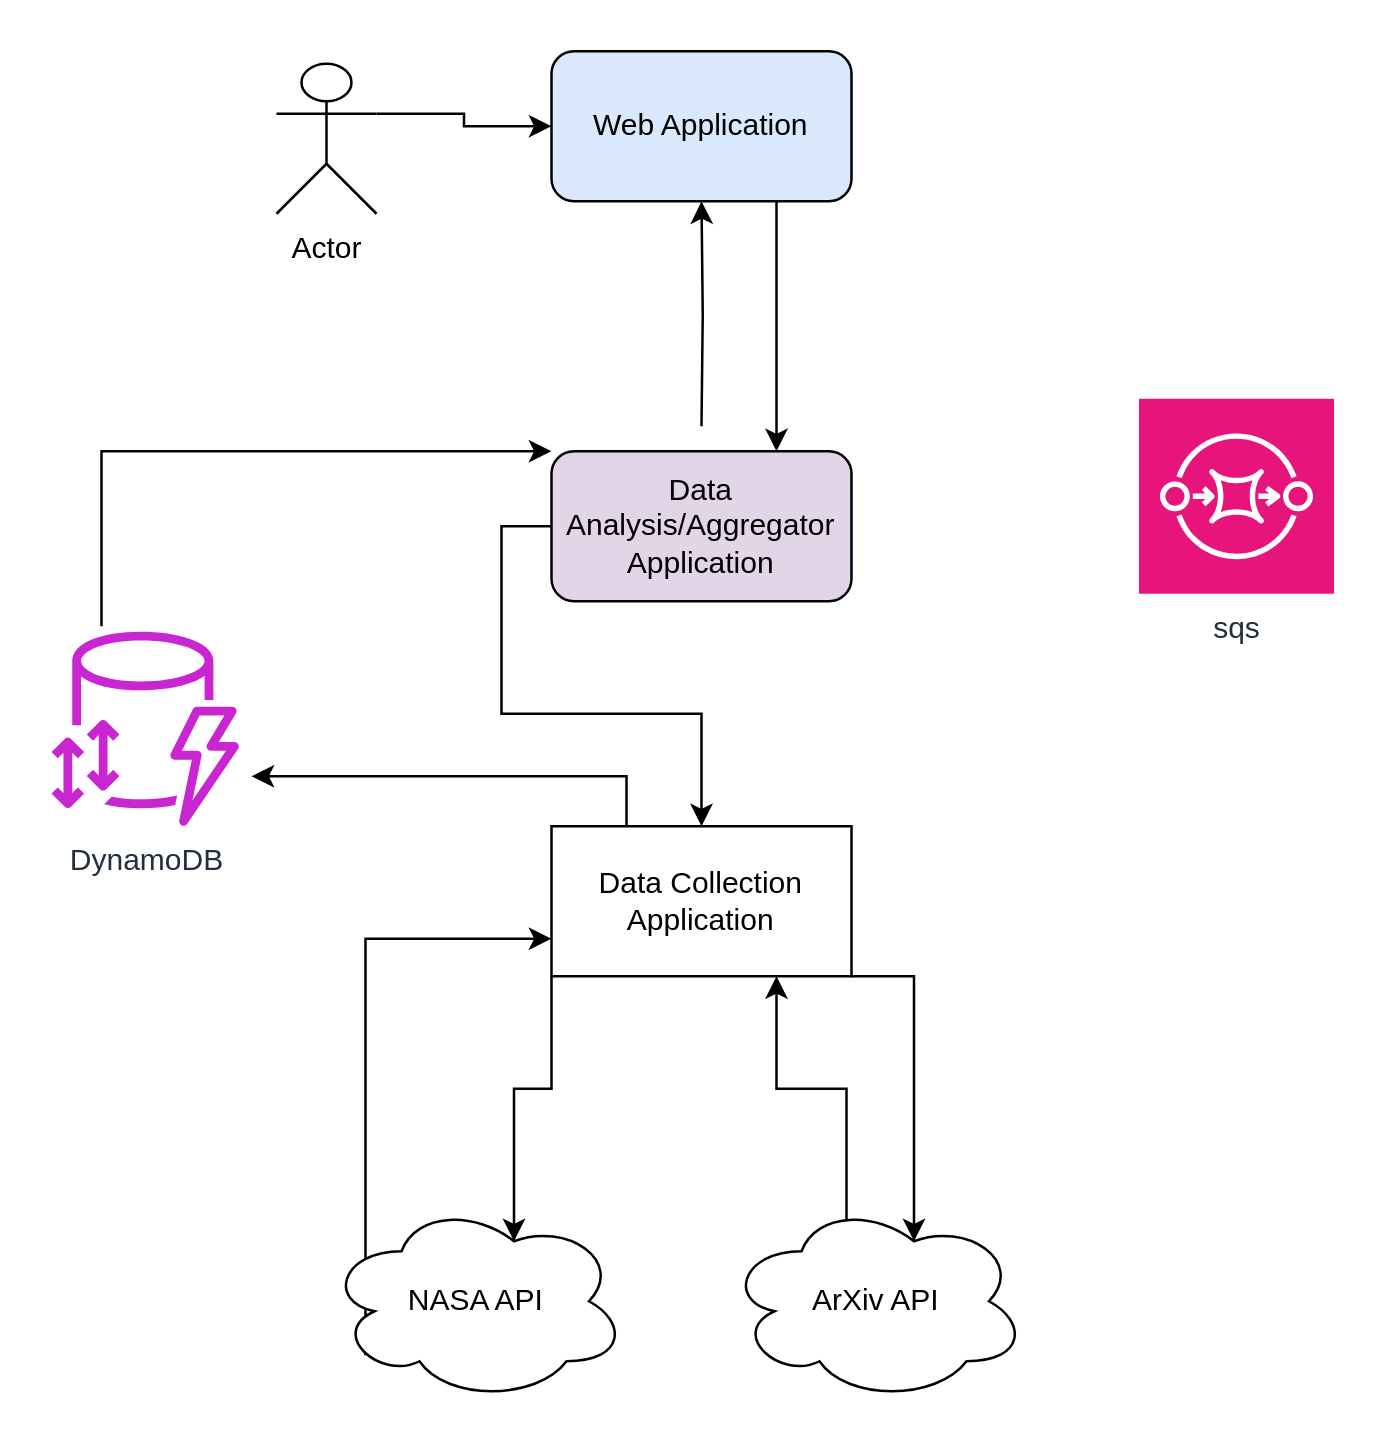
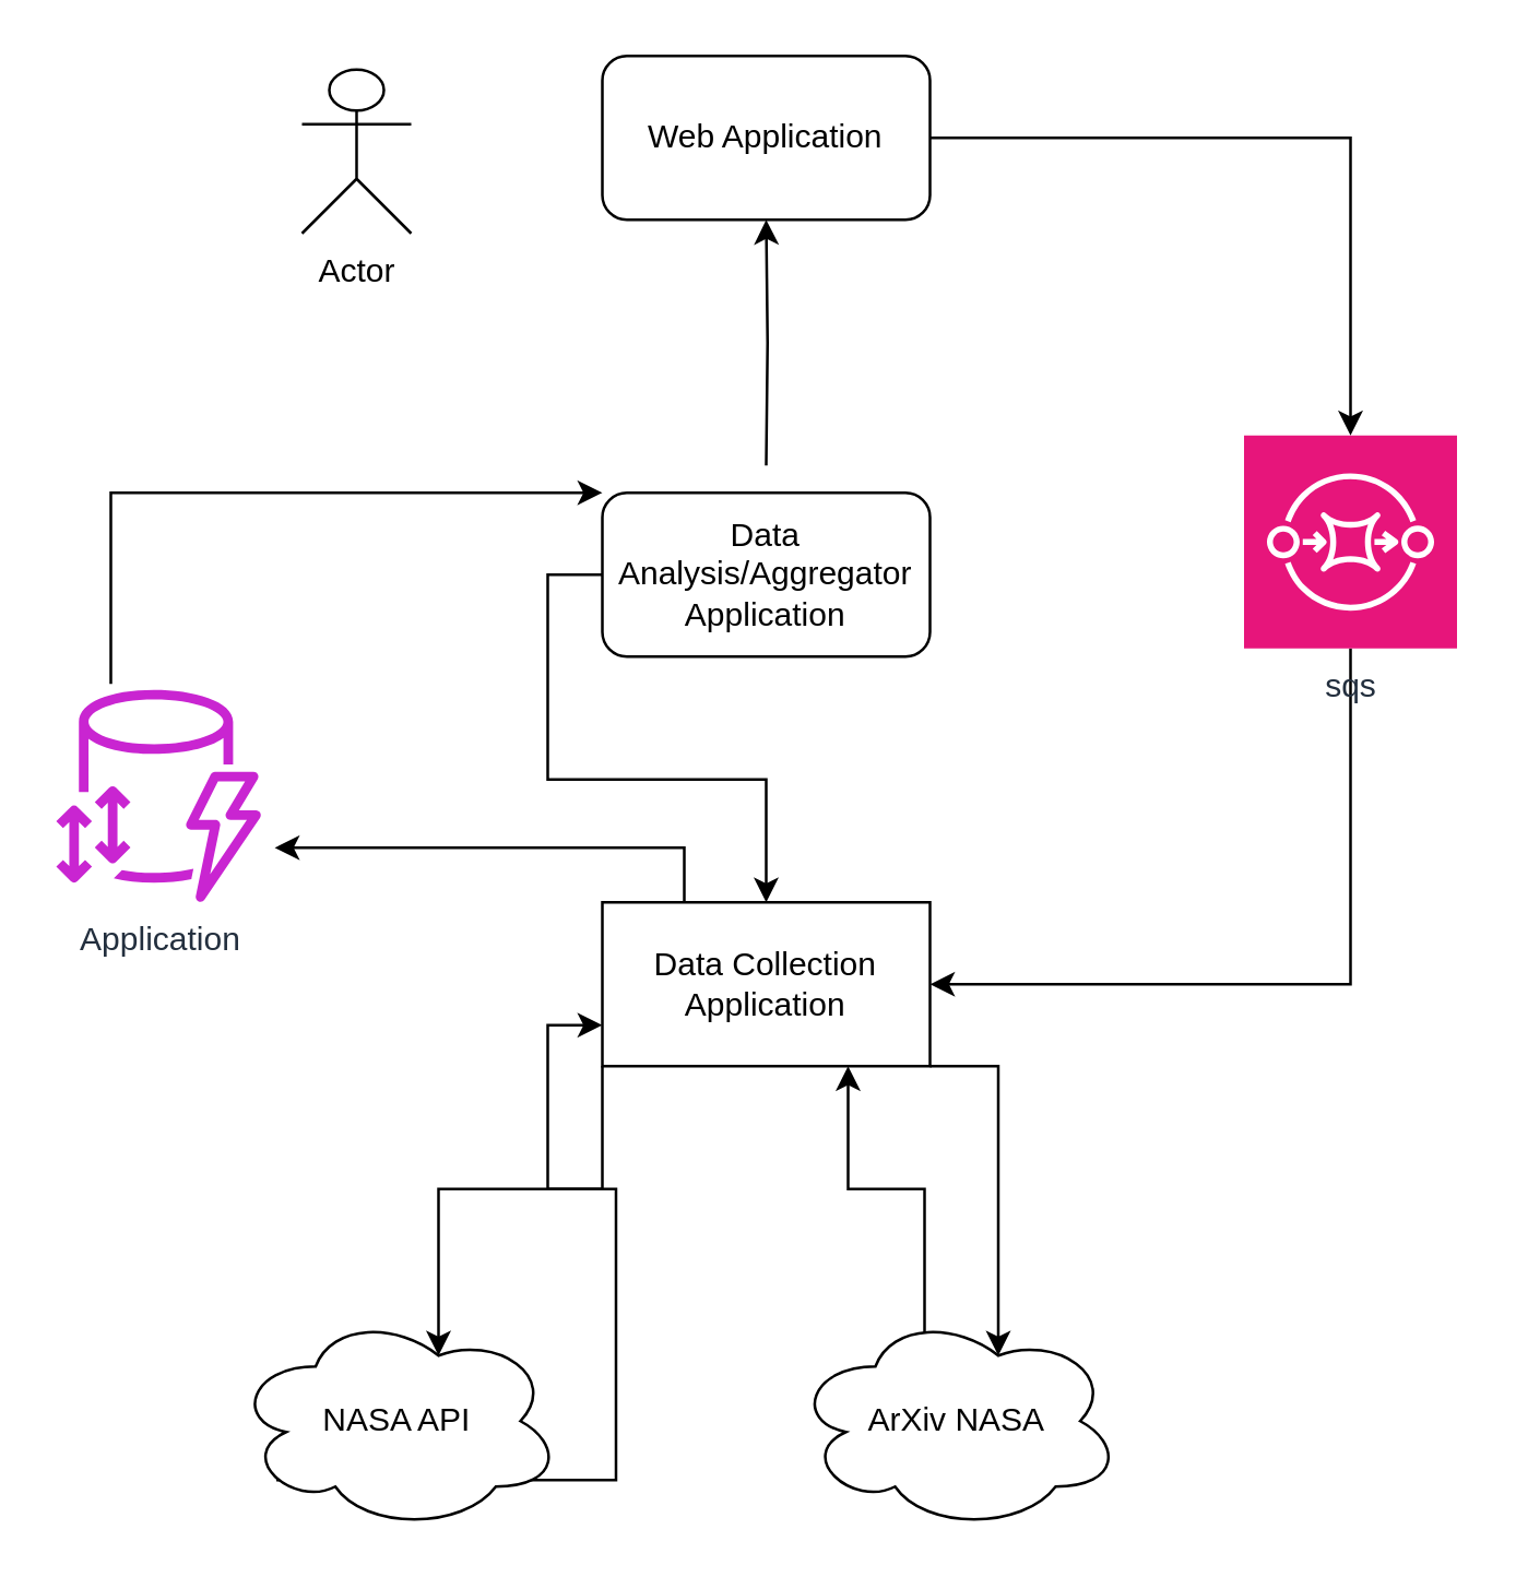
  <mxCell id="0" />
  <mxCell id="1" parent="0" />
  <mxCell id="2" style="edgeStyle=orthogonalEdgeStyle;rounded=0;orthogonalLoop=1;jettySize=auto;html=1;exitX=0.13;exitY=0.77;exitDx=0;exitDy=0;exitPerimeter=0;entryX=0;entryY=0.75;entryDx=0;entryDy=0;" edge="1" parent="1" source="3" target="9"><mxGeometry relative="1" as="geometry" /></mxCell>
- <mxCell id="3" value="NASA API" style="ellipse;shape=cloud;whiteSpace=wrap;html=1;" vertex="1" parent="1"><mxGeometry x="130" y="480" width="120" height="80" as="geometry" /></mxCell>
+ <mxCell id="3" value="NASA API" style="ellipse;shape=cloud;whiteSpace=wrap;html=1;" vertex="1" parent="1"><mxGeometry x="85" y="480" width="120" height="80" as="geometry" /></mxCell>
  <mxCell id="4" style="edgeStyle=orthogonalEdgeStyle;rounded=0;orthogonalLoop=1;jettySize=auto;html=1;entryX=0.75;entryY=1;entryDx=0;entryDy=0;exitX=0.4;exitY=0.1;exitDx=0;exitDy=0;exitPerimeter=0;" edge="1" parent="1" source="5" target="9"><mxGeometry relative="1" as="geometry" /></mxCell>
- <mxCell id="5" value="ArXiv API" style="ellipse;shape=cloud;whiteSpace=wrap;html=1;" vertex="1" parent="1"><mxGeometry x="290" y="480" width="120" height="80" as="geometry" /></mxCell>
- <mxCell id="6" style="edgeStyle=orthogonalEdgeStyle;rounded=0;orthogonalLoop=1;jettySize=auto;html=1;entryX=0.75;entryY=0;entryDx=0;entryDy=0;exitX=0.75;exitY=1;exitDx=0;exitDy=0;" edge="1" parent="1" source="7" target="12"><mxGeometry relative="1" as="geometry"><mxPoint x="250" y="80" as="sourcePoint" /></mxGeometry></mxCell>
- <mxCell id="7" value="Web Application" style="rounded=1;whiteSpace=wrap;html=1;fillColor=#dae8fc;" vertex="1" parent="1"><mxGeometry x="220" y="20" width="120" height="60" as="geometry" /></mxCell>
+ <mxCell id="5" value="ArXiv NASA" style="ellipse;shape=cloud;whiteSpace=wrap;html=1;" vertex="1" parent="1"><mxGeometry x="290" y="480" width="120" height="80" as="geometry" /></mxCell>
+ <mxCell id="7" value="Web Application" style="rounded=1;whiteSpace=wrap;html=1;" vertex="1" parent="1"><mxGeometry x="220" y="20" width="120" height="60" as="geometry" /></mxCell>
  <mxCell id="8" style="edgeStyle=orthogonalEdgeStyle;rounded=0;orthogonalLoop=1;jettySize=auto;html=1;exitX=1;exitY=1;exitDx=0;exitDy=0;entryX=0.625;entryY=0.2;entryDx=0;entryDy=0;entryPerimeter=0;" edge="1" parent="1" source="9" target="5"><mxGeometry relative="1" as="geometry"><Array as="points"><mxPoint x="365" y="390" /></Array></mxGeometry></mxCell>
  <mxCell id="9" value="Data Collection Application" style="whiteSpace=wrap;html=1;rounded=0;" vertex="1" parent="1"><mxGeometry x="220" y="330" width="120" height="60" as="geometry" /></mxCell>
  <mxCell id="10" style="edgeStyle=orthogonalEdgeStyle;rounded=0;orthogonalLoop=1;jettySize=auto;html=1;exitX=0;exitY=1;exitDx=0;exitDy=0;entryX=0.625;entryY=0.2;entryDx=0;entryDy=0;entryPerimeter=0;" edge="1" parent="1" source="9" target="3"><mxGeometry relative="1" as="geometry"><mxPoint x="299" y="524" as="targetPoint" /></mxGeometry></mxCell>
  <mxCell id="11" style="edgeStyle=orthogonalEdgeStyle;rounded=0;orthogonalLoop=1;jettySize=auto;html=1;entryX=0.5;entryY=1;entryDx=0;entryDy=0;" edge="1" parent="1" target="7"><mxGeometry relative="1" as="geometry"><mxPoint x="280" y="170" as="sourcePoint" /></mxGeometry></mxCell>
- <mxCell id="12" value="Data Analysis/Aggregator Application" style="rounded=1;whiteSpace=wrap;html=1;fillColor=#e1d5e7;" vertex="1" parent="1"><mxGeometry x="220" y="180" width="120" height="60" as="geometry" /></mxCell>
+ <mxCell id="12" value="Data Analysis/Aggregator Application" style="rounded=1;whiteSpace=wrap;html=1;" vertex="1" parent="1"><mxGeometry x="220" y="180" width="120" height="60" as="geometry" /></mxCell>
  <mxCell id="13" style="edgeStyle=orthogonalEdgeStyle;rounded=0;orthogonalLoop=1;jettySize=auto;html=1;entryX=0;entryY=0;entryDx=0;entryDy=0;" edge="1" parent="1" target="12"><mxGeometry relative="1" as="geometry"><mxPoint x="40" y="250" as="sourcePoint" /><Array as="points"><mxPoint x="40" y="180" /></Array></mxGeometry></mxCell>
  <mxCell id="14" style="edgeStyle=orthogonalEdgeStyle;rounded=0;orthogonalLoop=1;jettySize=auto;html=1;exitX=0.25;exitY=0;exitDx=0;exitDy=0;" edge="1" parent="1" source="9"><mxGeometry relative="1" as="geometry"><mxPoint x="100" y="310" as="targetPoint" /><Array as="points"><mxPoint x="250" y="310" /></Array></mxGeometry></mxCell>
  <mxCell id="15" style="edgeStyle=orthogonalEdgeStyle;rounded=0;orthogonalLoop=1;jettySize=auto;html=1;exitX=0;exitY=0.5;exitDx=0;exitDy=0;" edge="1" parent="1" source="12" target="9"><mxGeometry relative="1" as="geometry"><mxPoint x="140" y="255" as="targetPoint" /></mxGeometry></mxCell>
- <mxCell id="16" style="edgeStyle=orthogonalEdgeStyle;rounded=0;orthogonalLoop=1;jettySize=auto;html=1;exitX=1;exitY=0.333;exitDx=0;exitDy=0;exitPerimeter=0;" edge="1" parent="1" source="17" target="7"><mxGeometry relative="1" as="geometry"><mxPoint x="340" y="40" as="targetPoint" /></mxGeometry></mxCell>
  <mxCell id="17" value="Actor" style="shape=umlActor;verticalLabelPosition=bottom;verticalAlign=top;html=1;outlineConnect=0;" vertex="1" parent="1"><mxGeometry x="110" y="25" width="40" height="60" as="geometry" /></mxCell>
- <mxCell id="18" value="DynamoDB" style="sketch=0;outlineConnect=0;fontColor=#232F3E;gradientColor=none;fillColor=#C925D1;strokeColor=none;dashed=0;verticalLabelPosition=bottom;verticalAlign=top;align=center;html=1;fontSize=12;fontStyle=0;aspect=fixed;pointerEvents=1;shape=mxgraph.aws4.dynamodb_standard_access_table_class;" vertex="1" parent="1"><mxGeometry x="20" y="252" width="75" height="78" as="geometry" /></mxCell>
+ <mxCell id="18" value="Application" style="sketch=0;outlineConnect=0;fontColor=#232F3E;gradientColor=none;fillColor=#C925D1;strokeColor=none;dashed=0;verticalLabelPosition=bottom;verticalAlign=top;align=center;html=1;fontSize=12;fontStyle=0;aspect=fixed;pointerEvents=1;shape=mxgraph.aws4.dynamodb_standard_access_table_class;" vertex="1" parent="1"><mxGeometry x="20" y="252" width="75" height="78" as="geometry" /></mxCell>
+ <mxCell id="19" style="edgeStyle=orthogonalEdgeStyle;rounded=0;orthogonalLoop=1;jettySize=auto;html=1;exitX=0.5;exitY=1;exitDx=0;exitDy=0;exitPerimeter=0;entryX=1;entryY=0.5;entryDx=0;entryDy=0;" edge="1" parent="1" source="20" target="9"><mxGeometry relative="1" as="geometry" /></mxCell>
  <mxCell id="20" value="sqs" style="sketch=0;points=[[0,0,0],[0.25,0,0],[0.5,0,0],[0.75,0,0],[1,0,0],[0,1,0],[0.25,1,0],[0.5,1,0],[0.75,1,0],[1,1,0],[0,0.25,0],[0,0.5,0],[0,0.75,0],[1,0.25,0],[1,0.5,0],[1,0.75,0]];outlineConnect=0;fontColor=#232F3E;fillColor=#E7157B;strokeColor=#ffffff;dashed=0;verticalLabelPosition=bottom;verticalAlign=top;align=center;html=1;fontSize=12;fontStyle=0;aspect=fixed;shape=mxgraph.aws4.resourceIcon;resIcon=mxgraph.aws4.sqs;" vertex="1" parent="1"><mxGeometry x="455" y="159" width="78" height="78" as="geometry" /></mxCell>
+ <mxCell id="21" style="edgeStyle=orthogonalEdgeStyle;rounded=0;orthogonalLoop=1;jettySize=auto;html=1;exitX=1;exitY=0.5;exitDx=0;exitDy=0;entryX=0.5;entryY=0;entryDx=0;entryDy=0;entryPerimeter=0;" edge="1" parent="1" source="7" target="20"><mxGeometry relative="1" as="geometry" /></mxCell>
